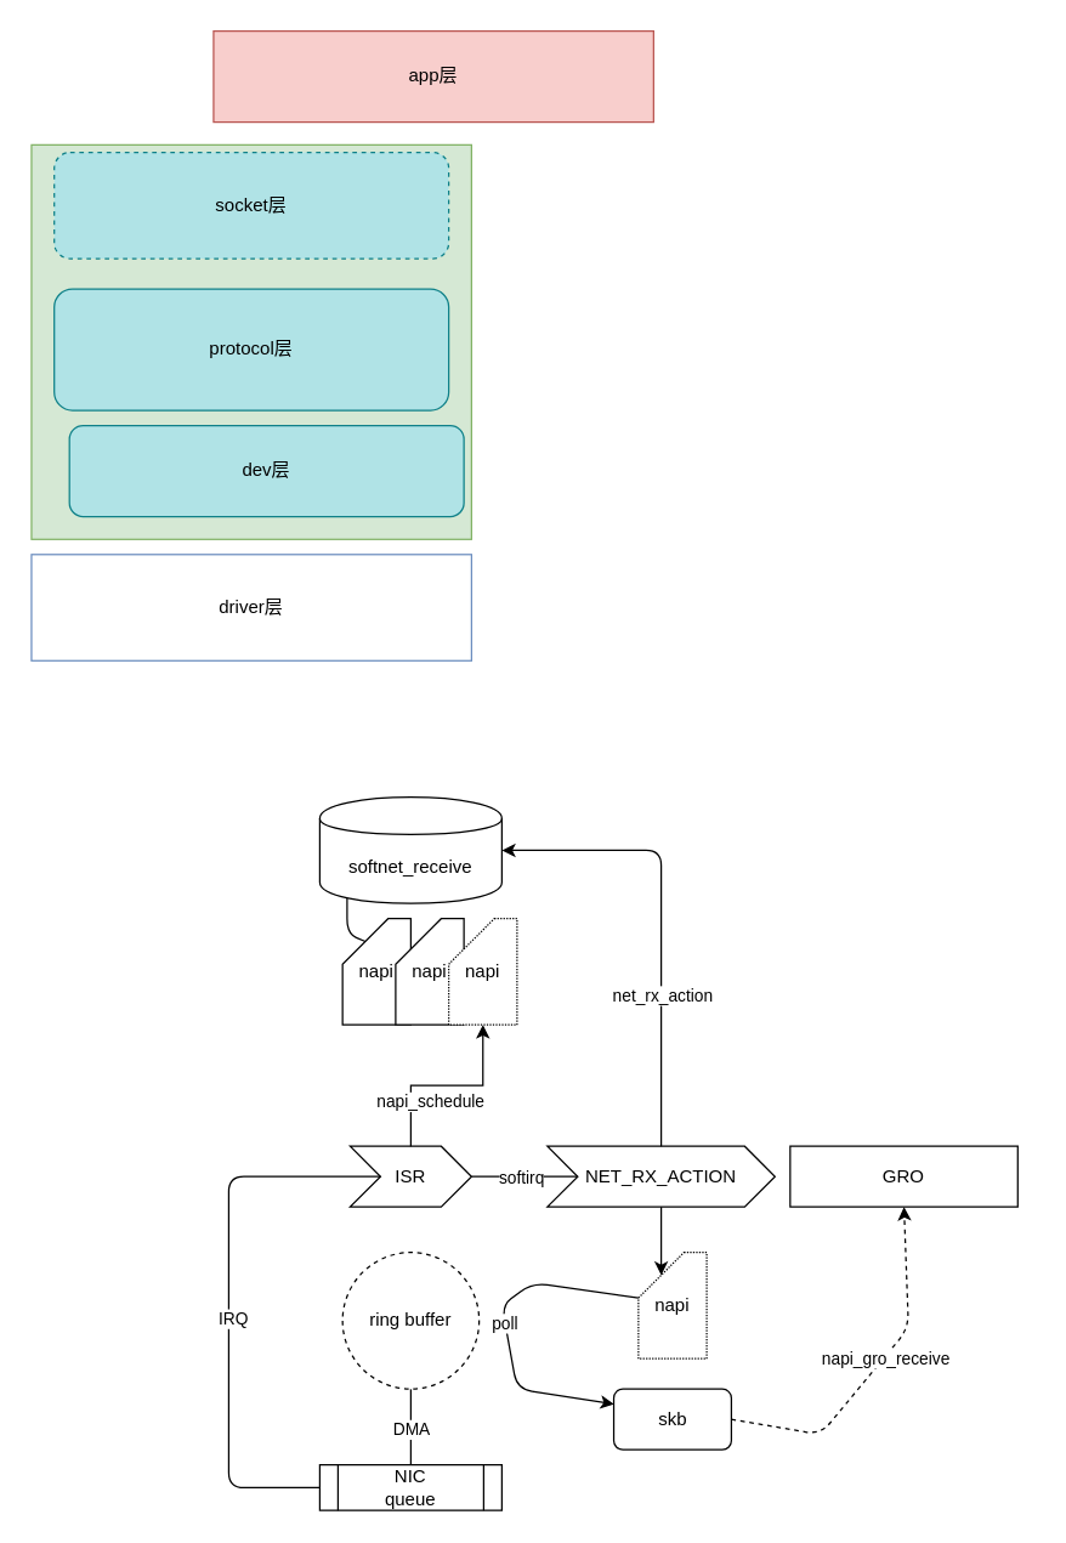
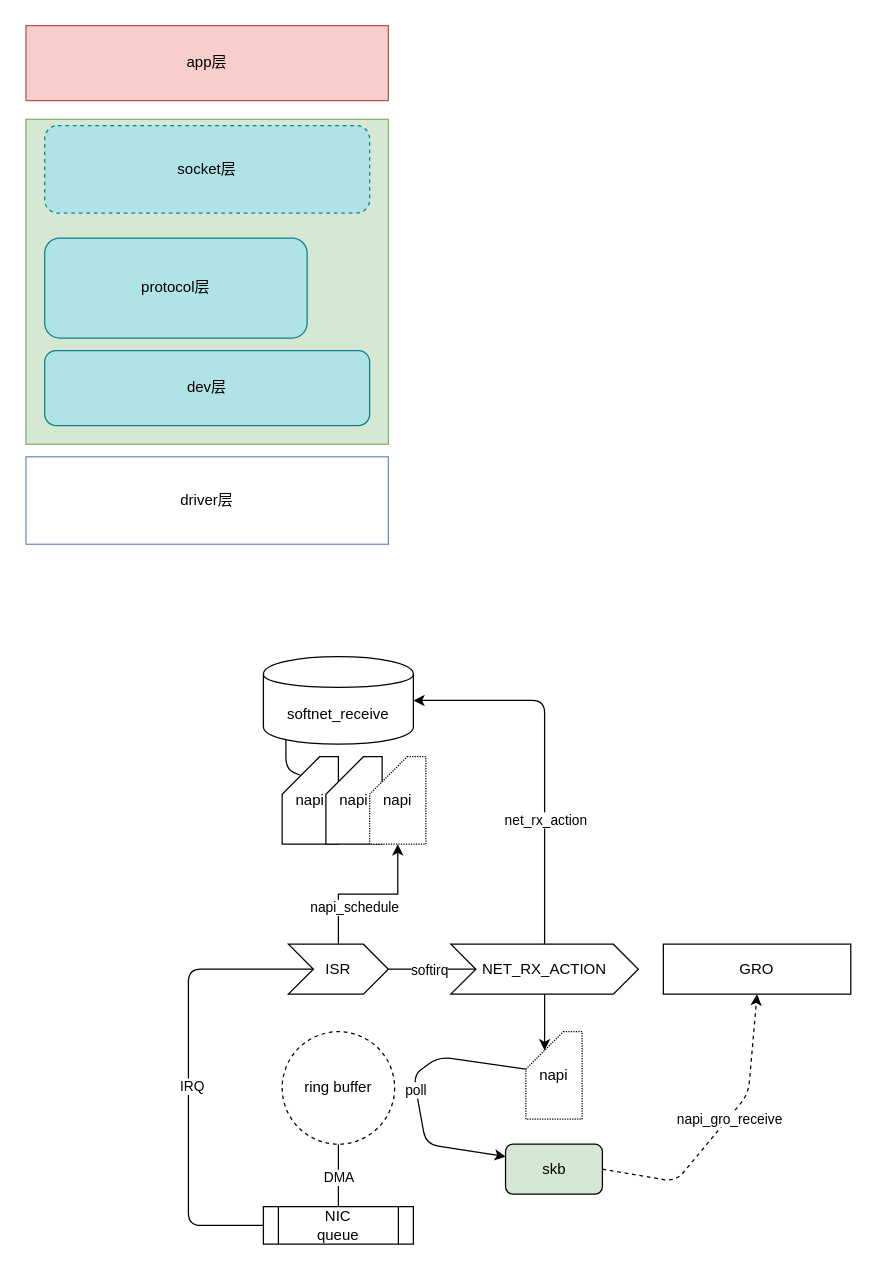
  <mxCell id="0" />
  <mxCell id="1" parent="0" />
  <mxCell id="2" value="" style="rounded=0;whiteSpace=wrap;html=1;fillColor=#d5e8d4;strokeColor=#82b366;" parent="1" vertex="1"><mxGeometry x="20" y="95" width="290" height="260" as="geometry" /></mxCell>
  <mxCell id="3" value="&lt;div&gt;driver层&lt;/div&gt;" style="rounded=0;whiteSpace=wrap;html=1;fillColor=#ffffff;strokeColor=#6c8ebf;align=center;" parent="1" vertex="1"><mxGeometry x="20" y="365" width="290" height="70" as="geometry" /></mxCell>
- <mxCell id="4" value="app层" style="rounded=0;whiteSpace=wrap;html=1;fillColor=#f8cecc;strokeColor=#b85450;align=center;" parent="1" vertex="1"><mxGeometry x="140" y="20" width="290" height="60" as="geometry" /></mxCell>
+ <mxCell id="4" value="app层" style="rounded=0;whiteSpace=wrap;html=1;fillColor=#f8cecc;strokeColor=#b85450;align=center;" parent="1" vertex="1"><mxGeometry x="20" y="20" width="290" height="60" as="geometry" /></mxCell>
  <mxCell id="5" value="socket层" style="rounded=1;whiteSpace=wrap;html=1;fillColor=#b0e3e6;strokeColor=#0e8088;dashed=1;" parent="1" vertex="1"><mxGeometry x="35" y="100" width="260" height="70" as="geometry" /></mxCell>
- <mxCell id="6" value="protocol层" style="rounded=1;whiteSpace=wrap;html=1;fillColor=#b0e3e6;strokeColor=#0e8088;" parent="1" vertex="1"><mxGeometry x="35" y="190" width="260" height="80" as="geometry" /></mxCell>
- <mxCell id="7" value="dev层" style="rounded=1;whiteSpace=wrap;html=1;fillColor=#b0e3e6;strokeColor=#0e8088;" parent="1" vertex="1"><mxGeometry x="45" y="280" width="260" height="60" as="geometry" /></mxCell>
+ <mxCell id="6" value="protocol层" style="rounded=1;whiteSpace=wrap;html=1;fillColor=#b0e3e6;strokeColor=#0e8088;" parent="1" vertex="1"><mxGeometry x="35" y="190" width="210" height="80" as="geometry" /></mxCell>
+ <mxCell id="7" value="dev层" style="rounded=1;whiteSpace=wrap;html=1;fillColor=#b0e3e6;strokeColor=#0e8088;" parent="1" vertex="1"><mxGeometry x="35" y="280" width="260" height="60" as="geometry" /></mxCell>
  <mxCell id="8" value="" style="edgeStyle=orthogonalEdgeStyle;rounded=0;orthogonalLoop=1;jettySize=auto;html=1;endArrow=none;" edge="1" parent="1" source="10" target="11"><mxGeometry relative="1" as="geometry" /></mxCell>
  <mxCell id="9" value="DMA&amp;nbsp;" style="edgeLabel;html=1;align=center;verticalAlign=middle;resizable=0;points=[];" vertex="1" connectable="0" parent="8"><mxGeometry x="-0.04" y="-1" relative="1" as="geometry"><mxPoint as="offset" /></mxGeometry></mxCell>
  <mxCell id="10" value="NIC&lt;br&gt;queue" style="shape=process;whiteSpace=wrap;html=1;backgroundOutline=1;rotation=0;" vertex="1" parent="1"><mxGeometry x="210" y="965" width="120" height="30" as="geometry" /></mxCell>
  <mxCell id="11" value="ring buffer" style="ellipse;whiteSpace=wrap;html=1;aspect=fixed;dashed=1;" vertex="1" parent="1"><mxGeometry x="225" y="825" width="90" height="90" as="geometry" /></mxCell>
  <mxCell id="12" value="ISR" style="shape=step;perimeter=stepPerimeter;whiteSpace=wrap;html=1;fixedSize=1;" vertex="1" parent="1"><mxGeometry x="230" y="755" width="80" height="40" as="geometry" /></mxCell>
  <mxCell id="13" value="" style="edgeStyle=orthogonalEdgeStyle;rounded=0;orthogonalLoop=1;jettySize=auto;html=1;entryX=0.5;entryY=1;entryDx=0;entryDy=0;entryPerimeter=0;" edge="1" parent="1" source="12" target="30"><mxGeometry relative="1" as="geometry"><Array as="points"><mxPoint x="270" y="715" /><mxPoint x="317" y="715" /></Array></mxGeometry></mxCell>
  <mxCell id="14" value="napi_schedule" style="edgeLabel;html=1;align=center;verticalAlign=middle;resizable=0;points=[];" vertex="1" connectable="0" parent="13"><mxGeometry y="1" relative="1" as="geometry"><mxPoint x="-11.25" y="11" as="offset" /></mxGeometry></mxCell>
  <mxCell id="15" value="napi" style="shape=card;whiteSpace=wrap;html=1;align=center;" vertex="1" parent="1"><mxGeometry x="225" y="605" width="45" height="70" as="geometry" /></mxCell>
  <mxCell id="16" value="&lt;span&gt;softnet_receive&lt;/span&gt;" style="shape=cylinder;whiteSpace=wrap;html=1;boundedLbl=1;backgroundOutline=1;" vertex="1" parent="1"><mxGeometry x="210" y="525" width="120" height="70" as="geometry" /></mxCell>
  <mxCell id="17" value="" style="endArrow=none;html=1;exitX=0;exitY=0.5;exitDx=0;exitDy=0;" edge="1" parent="1" source="10"><mxGeometry width="50" height="50" relative="1" as="geometry"><mxPoint x="400" y="925" as="sourcePoint" /><mxPoint x="250" y="775" as="targetPoint" /><Array as="points"><mxPoint x="150" y="980" /><mxPoint x="150" y="775" /></Array></mxGeometry></mxCell>
  <mxCell id="18" value="IRQ" style="edgeLabel;html=1;align=center;verticalAlign=middle;resizable=0;points=[];" vertex="1" connectable="0" parent="17"><mxGeometry x="-0.058" y="-2" relative="1" as="geometry"><mxPoint as="offset" /></mxGeometry></mxCell>
  <mxCell id="19" value="NET_RX_ACTION" style="shape=step;perimeter=stepPerimeter;whiteSpace=wrap;html=1;fixedSize=1;" vertex="1" parent="1"><mxGeometry x="360" y="755" width="150" height="40" as="geometry" /></mxCell>
- <mxCell id="20" value="GRO" style="shape=step;perimeter=stepPerimeter;whiteSpace=wrap;html=1;fixedSize=1;size=-10;" vertex="1" parent="1"><mxGeometry x="520" y="755" width="150" height="40" as="geometry" /></mxCell>
+ <mxCell id="20" value="GRO" style="shape=step;perimeter=stepPerimeter;whiteSpace=wrap;html=1;fixedSize=1;size=-10;" vertex="1" parent="1"><mxGeometry x="530" y="755" width="150" height="40" as="geometry" /></mxCell>
  <mxCell id="21" value="" style="endArrow=none;html=1;exitX=1;exitY=0.5;exitDx=0;exitDy=0;" edge="1" parent="1" source="12"><mxGeometry width="50" height="50" relative="1" as="geometry"><mxPoint x="400" y="925" as="sourcePoint" /><mxPoint x="380" y="775" as="targetPoint" /></mxGeometry></mxCell>
  <mxCell id="22" value="softirq" style="edgeLabel;html=1;align=center;verticalAlign=middle;resizable=0;points=[];" vertex="1" connectable="0" parent="21"><mxGeometry x="-0.077" relative="1" as="geometry"><mxPoint as="offset" /></mxGeometry></mxCell>
  <mxCell id="23" value="" style="endArrow=classic;html=1;exitX=0.5;exitY=0;exitDx=0;exitDy=0;entryX=1;entryY=0.5;entryDx=0;entryDy=0;" edge="1" parent="1" source="19" target="16"><mxGeometry width="50" height="50" relative="1" as="geometry"><mxPoint x="310" y="875" as="sourcePoint" /><mxPoint x="360" y="825" as="targetPoint" /><Array as="points"><mxPoint x="435" y="560" /></Array></mxGeometry></mxCell>
  <mxCell id="24" value="net_rx_action" style="edgeLabel;html=1;align=center;verticalAlign=middle;resizable=0;points=[];" vertex="1" connectable="0" parent="23"><mxGeometry x="0.033" relative="1" as="geometry"><mxPoint y="55" as="offset" /></mxGeometry></mxCell>
  <mxCell id="25" value="napi" style="shape=card;whiteSpace=wrap;html=1;align=center;dashed=1;dashPattern=1 1;" vertex="1" parent="1"><mxGeometry x="420" y="825" width="45" height="70" as="geometry" /></mxCell>
  <mxCell id="26" value="" style="endArrow=classic;html=1;entryX=0;entryY=0;entryDx=15;entryDy=15;entryPerimeter=0;exitX=0.5;exitY=1;exitDx=0;exitDy=0;" edge="1" parent="1" source="19" target="25"><mxGeometry width="50" height="50" relative="1" as="geometry"><mxPoint x="340" y="845" as="sourcePoint" /><mxPoint x="390" y="795" as="targetPoint" /></mxGeometry></mxCell>
- <mxCell id="27" value="skb" style="rounded=1;whiteSpace=wrap;html=1;" vertex="1" parent="1"><mxGeometry x="403.75" y="915" width="77.5" height="40" as="geometry" /></mxCell>
+ <mxCell id="27" value="skb" style="rounded=1;whiteSpace=wrap;html=1;fillColor=#d5e8d4;" vertex="1" parent="1"><mxGeometry x="403.75" y="915" width="77.5" height="40" as="geometry" /></mxCell>
  <mxCell id="28" value="poll" style="endArrow=classic;html=1;exitX=0;exitY=0;exitDx=0;exitDy=30;exitPerimeter=0;" edge="1" parent="1" source="25"><mxGeometry width="50" height="50" relative="1" as="geometry"><mxPoint x="330" y="945" as="sourcePoint" /><mxPoint x="404" y="925" as="targetPoint" /><Array as="points"><mxPoint x="350" y="845" /><mxPoint x="330" y="860" /><mxPoint x="340" y="915" /></Array></mxGeometry></mxCell>
  <mxCell id="29" value="napi" style="shape=card;whiteSpace=wrap;html=1;align=center;" vertex="1" parent="1"><mxGeometry x="260" y="605" width="45" height="70" as="geometry" /></mxCell>
  <mxCell id="30" value="napi" style="shape=card;whiteSpace=wrap;html=1;align=center;dashed=1;dashPattern=1 1;" vertex="1" parent="1"><mxGeometry x="295" y="605" width="45" height="70" as="geometry" /></mxCell>
  <mxCell id="31" value="" style="endArrow=none;html=1;entryX=0;entryY=0;entryDx=15;entryDy=15;entryPerimeter=0;exitX=0.15;exitY=0.95;exitDx=0;exitDy=0;exitPerimeter=0;" edge="1" parent="1" source="16" target="15"><mxGeometry width="50" height="50" relative="1" as="geometry"><mxPoint x="330" y="865" as="sourcePoint" /><mxPoint x="380" y="815" as="targetPoint" /><Array as="points"><mxPoint x="228" y="615" /></Array></mxGeometry></mxCell>
  <mxCell id="32" value="" style="endArrow=classic;html=1;exitX=1;exitY=0.5;exitDx=0;exitDy=0;entryX=0.5;entryY=1;entryDx=0;entryDy=0;dashed=1;" edge="1" parent="1" source="27" target="20"><mxGeometry width="50" height="50" relative="1" as="geometry"><mxPoint x="470" y="845" as="sourcePoint" /><mxPoint x="520" y="795" as="targetPoint" /><Array as="points"><mxPoint x="540" y="945" /><mxPoint x="598" y="875" /></Array></mxGeometry></mxCell>
  <mxCell id="33" value="napi_gro_receive" style="edgeLabel;html=1;align=center;verticalAlign=middle;resizable=0;points=[];" vertex="1" connectable="0" parent="32"><mxGeometry x="0.09" y="-1" relative="1" as="geometry"><mxPoint x="-1" as="offset" /></mxGeometry></mxCell>
